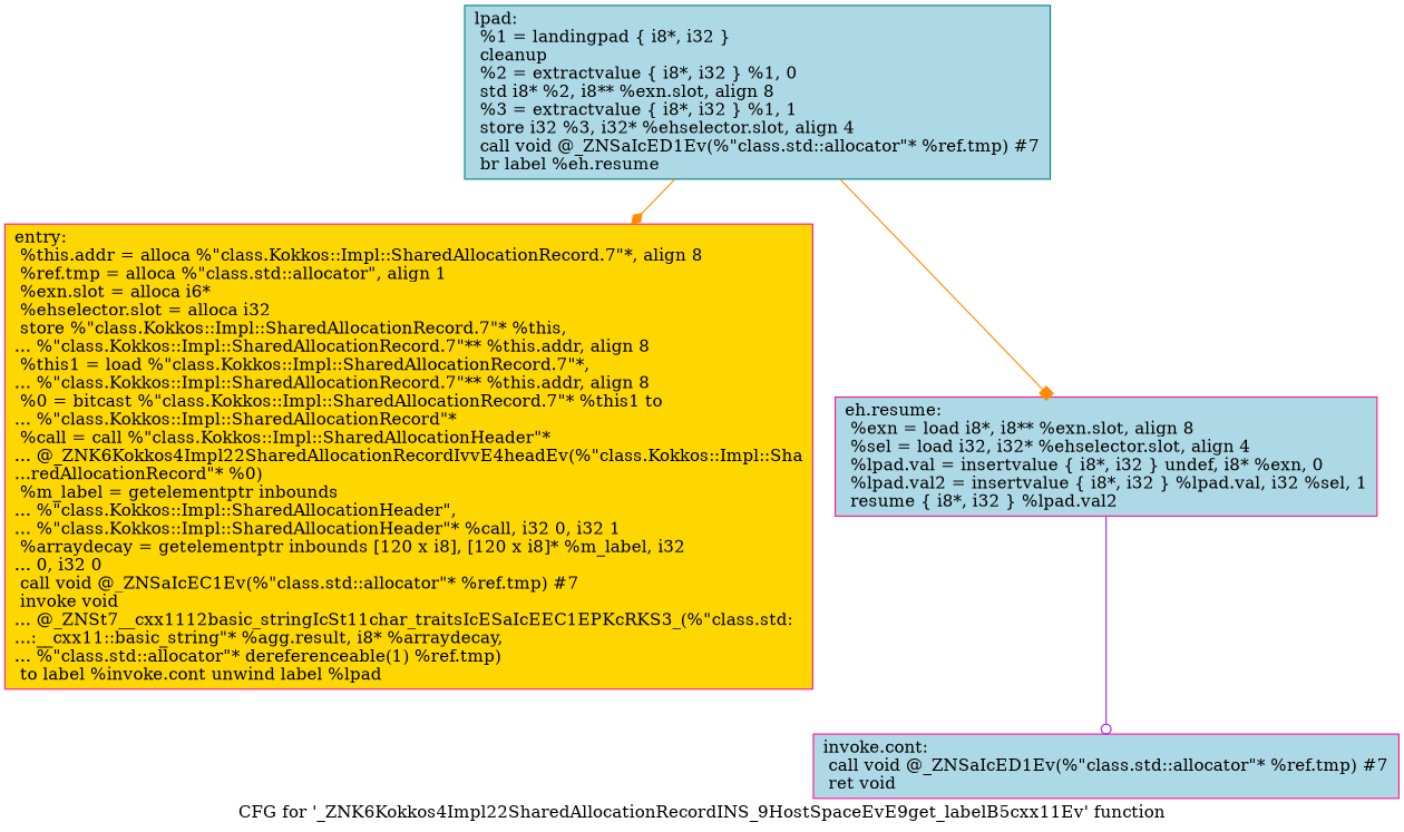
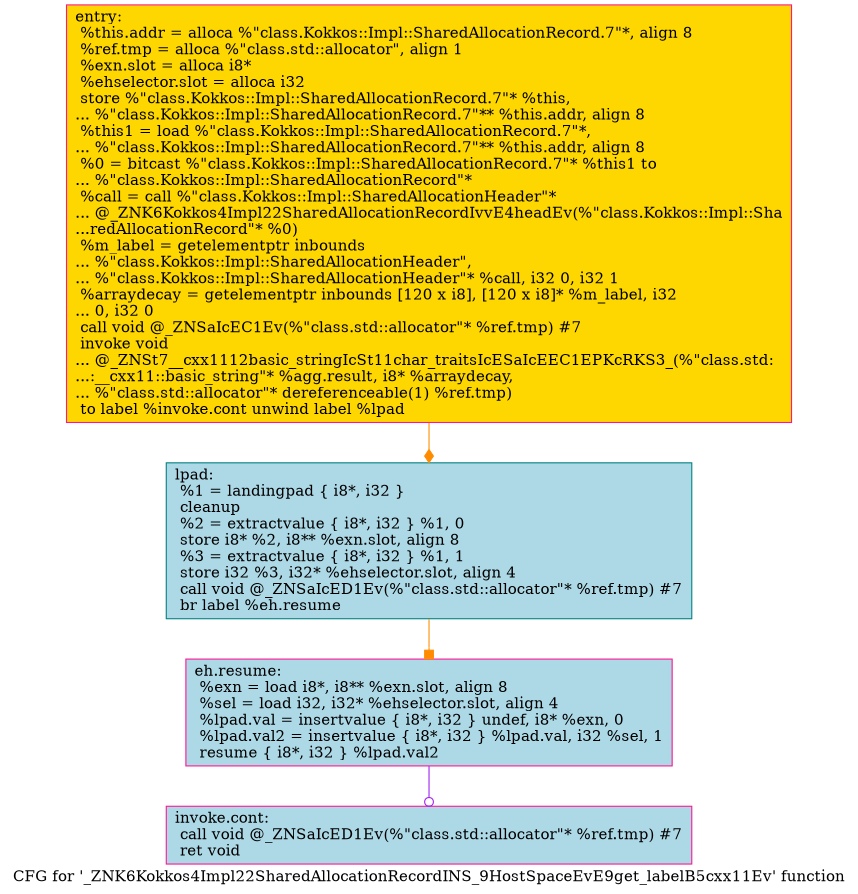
  digraph {
    label="CFG for '_ZNK6Kokkos4Impl22SharedAllocationRecordINS_9HostSpaceEvE9get_labelB5cxx11Ev' function"
    node [color=deeppink fillcolor=lightblue shape=record style=filled]
    edge [color=darkorange]
-   n1 [fillcolor=gold label="{entry:\l  %this.addr = alloca %\"class.Kokkos::Impl::SharedAllocationRecord.7\"*, align 8\l  %ref.tmp = alloca %\"class.std::allocator\", align 1\l  %exn.slot = alloca i6*\l  %ehselector.slot = alloca i32\l  store %\"class.Kokkos::Impl::SharedAllocationRecord.7\"* %this,\l... %\"class.Kokkos::Impl::SharedAllocationRecord.7\"** %this.addr, align 8\l  %this1 = load %\"class.Kokkos::Impl::SharedAllocationRecord.7\"*,\l... %\"class.Kokkos::Impl::SharedAllocationRecord.7\"** %this.addr, align 8\l  %0 = bitcast %\"class.Kokkos::Impl::SharedAllocationRecord.7\"* %this1 to\l... %\"class.Kokkos::Impl::SharedAllocationRecord\"*\l  %call = call %\"class.Kokkos::Impl::SharedAllocationHeader\"*\l... @_ZNK6Kokkos4Impl22SharedAllocationRecordIvvE4headEv(%\"class.Kokkos::Impl::Sha\l...redAllocationRecord\"* %0)\l  %m_label = getelementptr inbounds\l... %\"class.Kokkos::Impl::SharedAllocationHeader\",\l... %\"class.Kokkos::Impl::SharedAllocationHeader\"* %call, i32 0, i32 1\l  %arraydecay = getelementptr inbounds [120 x i8], [120 x i8]* %m_label, i32\l... 0, i32 0\l  call void @_ZNSaIcEC1Ev(%\"class.std::allocator\"* %ref.tmp) #7\l  invoke void\l... @_ZNSt7__cxx1112basic_stringIcSt11char_traitsIcESaIcEEC1EPKcRKS3_(%\"class.std:\l...:__cxx11::basic_string\"* %agg.result, i8* %arraydecay,\l... %\"class.std::allocator\"* dereferenceable(1) %ref.tmp)\l          to label %invoke.cont unwind label %lpad\l}"]
-   n2 [color=teal label="{lpad:                                             \l  %1 = landingpad \{ i8*, i32 \}\l          cleanup\l  %2 = extractvalue \{ i8*, i32 \} %1, 0\l  std i8* %2, i8** %exn.slot, align 8\l  %3 = extractvalue \{ i8*, i32 \} %1, 1\l  store i32 %3, i32* %ehselector.slot, align 4\l  call void @_ZNSaIcED1Ev(%\"class.std::allocator\"* %ref.tmp) #7\l  br label %eh.resume\l}"]
+   n1 [fillcolor=gold label="{entry:\l  %this.addr = alloca %\"class.Kokkos::Impl::SharedAllocationRecord.7\"*, align 8\l  %ref.tmp = alloca %\"class.std::allocator\", align 1\l  %exn.slot = alloca i8*\l  %ehselector.slot = alloca i32\l  store %\"class.Kokkos::Impl::SharedAllocationRecord.7\"* %this,\l... %\"class.Kokkos::Impl::SharedAllocationRecord.7\"** %this.addr, align 8\l  %this1 = load %\"class.Kokkos::Impl::SharedAllocationRecord.7\"*,\l... %\"class.Kokkos::Impl::SharedAllocationRecord.7\"** %this.addr, align 8\l  %0 = bitcast %\"class.Kokkos::Impl::SharedAllocationRecord.7\"* %this1 to\l... %\"class.Kokkos::Impl::SharedAllocationRecord\"*\l  %call = call %\"class.Kokkos::Impl::SharedAllocationHeader\"*\l... @_ZNK6Kokkos4Impl22SharedAllocationRecordIvvE4headEv(%\"class.Kokkos::Impl::Sha\l...redAllocationRecord\"* %0)\l  %m_label = getelementptr inbounds\l... %\"class.Kokkos::Impl::SharedAllocationHeader\",\l... %\"class.Kokkos::Impl::SharedAllocationHeader\"* %call, i32 0, i32 1\l  %arraydecay = getelementptr inbounds [120 x i8], [120 x i8]* %m_label, i32\l... 0, i32 0\l  call void @_ZNSaIcEC1Ev(%\"class.std::allocator\"* %ref.tmp) #7\l  invoke void\l... @_ZNSt7__cxx1112basic_stringIcSt11char_traitsIcESaIcEEC1EPKcRKS3_(%\"class.std:\l...:__cxx11::basic_string\"* %agg.result, i8* %arraydecay,\l... %\"class.std::allocator\"* dereferenceable(1) %ref.tmp)\l          to label %invoke.cont unwind label %lpad\l}"]
+   n2 [color=teal label="{lpad:                                             \l  %1 = landingpad \{ i8*, i32 \}\l          cleanup\l  %2 = extractvalue \{ i8*, i32 \} %1, 0\l  store i8* %2, i8** %exn.slot, align 8\l  %3 = extractvalue \{ i8*, i32 \} %1, 1\l  store i32 %3, i32* %ehselector.slot, align 4\l  call void @_ZNSaIcED1Ev(%\"class.std::allocator\"* %ref.tmp) #7\l  br label %eh.resume\l}"]
    n3 [label="{invoke.cont:                                      \l  call void @_ZNSaIcED1Ev(%\"class.std::allocator\"* %ref.tmp) #7\l  ret void\l}"]
    n4 [label="{eh.resume:                                        \l  %exn = load i8*, i8** %exn.slot, align 8\l  %sel = load i32, i32* %ehselector.slot, align 4\l  %lpad.val = insertvalue \{ i8*, i32 \} undef, i8* %exn, 0\l  %lpad.val2 = insertvalue \{ i8*, i32 \} %lpad.val, i32 %sel, 1\l  resume \{ i8*, i32 \} %lpad.val2\l}"]
-   n2 -> n1 [arrowhead=diamond]
+   n1 -> n2 [arrowhead=diamond]
    n2 -> n4 [arrowhead=box]
    n4 -> n3 [arrowhead=odot color=purple]
  }
